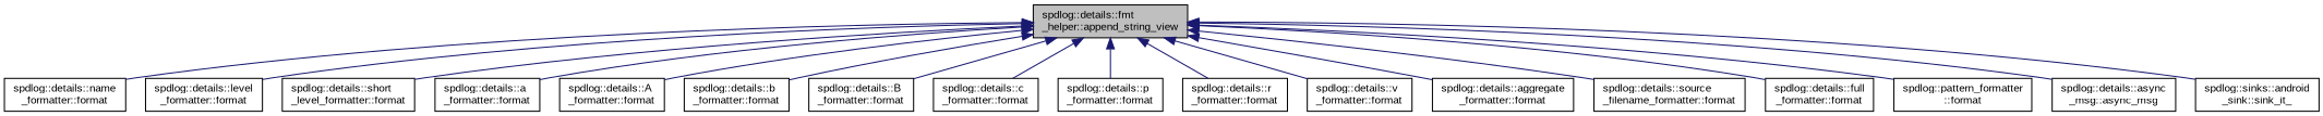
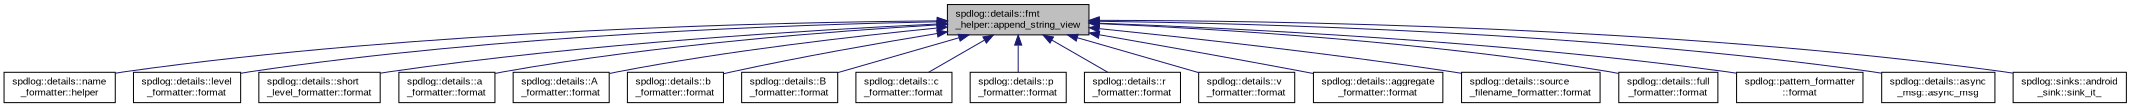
  digraph {
    fontname="Liberation Sans"
    rankdir=TB
    node [color=black fillcolor=white fontname="Liberation Sans" fontsize=10 shape=record style=filled]
    edge [color=midnightblue dir=back fontname="Liberation Sans" fontsize=10 labelfontname=Helvetica labelfontsize=10 style=solid]
    n1 [fillcolor=grey75 fontcolor=black height=0.2 label="spdlog::details::fmt\l_helper::append_string_view" width=0.4]
-   n2 [height=0.2 label="spdlog::details::name\l_formatter::format" width=0.4]
+   n2 [height=0.2 label="spdlog::details::name\l_formatter::helper" width=0.4]
    n3 [height=0.2 label="spdlog::details::level\l_formatter::format" width=0.4]
    n4 [height=0.2 label="spdlog::details::short\l_level_formatter::format" width=0.4]
    n5 [height=0.2 label="spdlog::details::a\l_formatter::format" width=0.4]
    n6 [height=0.2 label="spdlog::details::A\l_formatter::format" width=0.4]
    n7 [height=0.2 label="spdlog::details::b\l_formatter::format" width=0.4]
    n8 [height=0.2 label="spdlog::details::B\l_formatter::format" width=0.4]
    n9 [height=0.2 label="spdlog::details::c\l_formatter::format" width=0.4]
    n10 [height=0.2 label="spdlog::details::p\l_formatter::format" width=0.4]
    n11 [height=0.2 label="spdlog::details::r\l_formatter::format" width=0.4]
    n12 [height=0.2 label="spdlog::details::v\l_formatter::format" width=0.4]
    n13 [height=0.2 label="spdlog::details::aggregate\l_formatter::format" width=0.4]
    n14 [height=0.2 label="spdlog::details::source\l_filename_formatter::format" width=0.4]
    n15 [height=0.2 label="spdlog::details::full\l_formatter::format" width=0.4]
    n16 [height=0.2 label="spdlog::pattern_formatter\l::format" width=0.4]
    n17 [height=0.2 label="spdlog::details::async\l_msg::async_msg" width=0.4]
    n18 [height=0.2 label="spdlog::sinks::android\l_sink::sink_it_" width=0.4]
    n1 -> n2
    n1 -> n3
    n1 -> n4
    n1 -> n5
    n1 -> n6
    n1 -> n7
    n1 -> n8
    n1 -> n9
    n1 -> n10
    n1 -> n11
    n1 -> n12
    n1 -> n13
    n1 -> n14
    n1 -> n15
    n1 -> n16
    n1 -> n17
    n1 -> n18
  }
